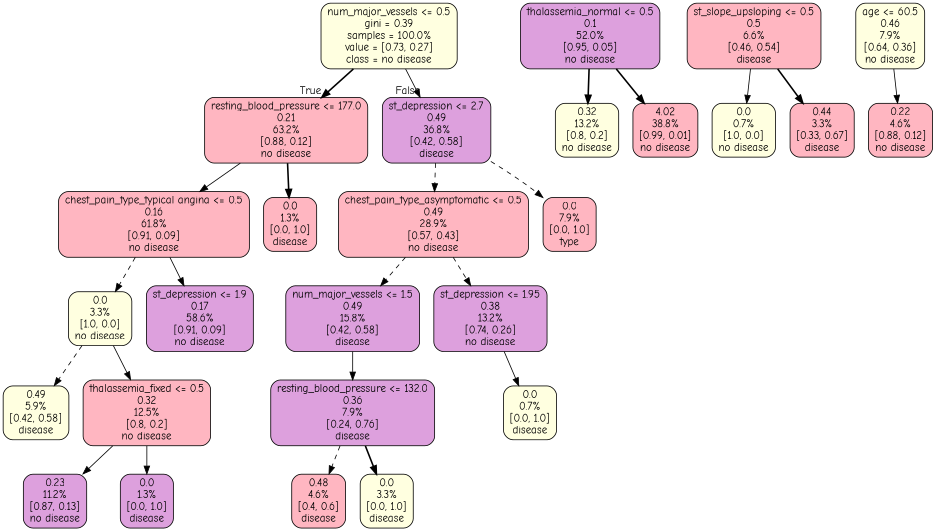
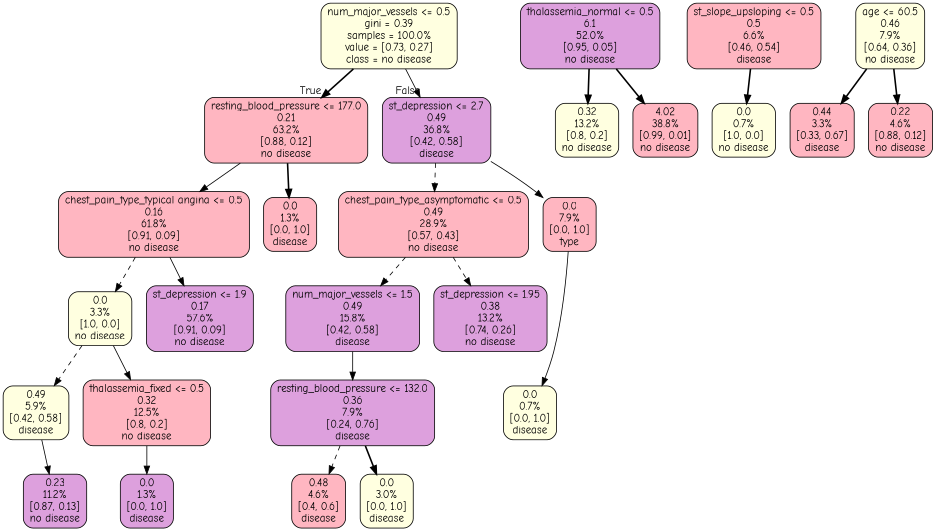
  digraph {
    fontname="Comic Neue"
    node [color=black fillcolor=lightpink fontname="Comic Neue" shape=box style="filled, rounded"]
    edge [fontname="Comic Neue" style=solid]
    n1 [fillcolor=lightyellow label="num_major_vessels <= 0.5\ngini = 0.39\nsamples = 100.0%\nvalue = [0.73, 0.27]\nclass = no disease"]
    n2 [label="resting_blood_pressure <= 177.0\n0.21\n63.2%\n[0.88, 0.12]\nno disease"]
    n3 [fillcolor=plum label="st_depression <= 2.7\n0.49\n36.8%\n[0.42, 0.58]\ndisease"]
    n4 [label="chest_pain_type_typical angina <= 0.5\n0.16\n61.8%\n[0.91, 0.09]\nno disease"]
    n5 [label="0.0\n1.3%\n[0.0, 1.0]\ndisease"]
    n6 [label="chest_pain_type_asymptomatic <= 0.5\n0.49\n28.9%\n[0.57, 0.43]\nno disease"]
    n7 [label="0.0\n7.9%\n[0.0, 1.0]\ntype"]
-   n8 [fillcolor=plum label="st_depression <= 1.9\n0.17\n58.6%\n[0.91, 0.09]\nno disease"]
+   n8 [fillcolor=plum label="st_depression <= 1.9\n0.17\n57.6%\n[0.91, 0.09]\nno disease"]
    n9 [fillcolor=lightyellow label="0.0\n3.3%\n[1.0, 0.0]\nno disease"]
    n10 [fillcolor=lightyellow label="0.49\n5.9%\n[0.42, 0.58]\ndisease"]
    n11 [label="thalassemia_fixed <= 0.5\n0.32\n12.5%\n[0.8, 0.2]\nno disease"]
-   n12 [fillcolor=plum label="thalassemia_normal <= 0.5\n0.1\n52.0%\n[0.95, 0.05]\nno disease"]
+   n12 [fillcolor=plum label="thalassemia_normal <= 0.5\n6.1\n52.0%\n[0.95, 0.05]\nno disease"]
    n13 [fillcolor=lightyellow label="0.32\n13.2%\n[0.8, 0.2]\nno disease"]
    n14 [label="4.02\n38.8%\n[0.99, 0.01]\nno disease"]
    n15 [label="st_slope_upsloping <= 0.5\n0.5\n6.6%\n[0.46, 0.54]\ndisease"]
    n16 [fillcolor=lightyellow label="0.0\n0.7%\n[1.0, 0.0]\nno disease"]
    n17 [fillcolor=plum label="st_depression <= 1.95\n0.38\n13.2%\n[0.74, 0.26]\nno disease"]
    n18 [fillcolor=plum label="num_major_vessels <= 1.5\n0.49\n15.8%\n[0.42, 0.58]\ndisease"]
    n19 [fillcolor=lightyellow label="0.0\n0.7%\n[0.0, 1.0]\ndisease"]
    n20 [fillcolor=plum label="resting_blood_pressure <= 132.0\n0.36\n7.9%\n[0.24, 0.76]\ndisease"]
    n21 [fillcolor=plum label="0.23\n11.2%\n[0.87, 0.13]\nno disease"]
    n22 [fillcolor=plum label="0.0\n1.3%\n[0.0, 1.0]\ndisease"]
    n23 [fillcolor=lightyellow label="age <= 60.5\n0.46\n7.9%\n[0.64, 0.36]\nno disease"]
    n24 [label="0.22\n4.6%\n[0.88, 0.12]\nno disease"]
    n25 [label="0.44\n3.3%\n[0.33, 0.67]\ndisease"]
    n26 [label="0.48\n4.6%\n[0.4, 0.6]\ndisease"]
-   n27 [fillcolor=lightyellow label="0.0\n3.3%\n[0.0, 1.0]\ndisease"]
+   n27 [fillcolor=lightyellow label="0.0\n3.0%\n[0.0, 1.0]\ndisease"]
    n1 -> n2 [headlabel=True labelangle=45 labeldistance=2.5 style=bold]
    n1 -> n3 [headlabel=False labelangle=-45 labeldistance=2.5]
    n2 -> n4
    n2 -> n5 [style=bold]
    n3 -> n6 [style=dashed]
-   n3 -> n7 [style=dashed]
+   n3 -> n7
    n4 -> n8
    n4 -> n9 [style=dashed]
    n6 -> n17 [style=dashed]
    n6 -> n18 [style=dashed]
    n9 -> n10 [style=dashed]
    n9 -> n11
-   n11 -> n21
+   n10 -> n21
    n11 -> n22
    n12 -> n13 [style=bold]
    n12 -> n14 [style=bold]
-   n15 -> n16
-   n17 -> n19
+   n15 -> n16 [style=bold]
+   n7 -> n19
    n18 -> n20
    n20 -> n26 [style=dashed]
    n20 -> n27 [style=bold]
-   n23 -> n24
-   n15 -> n25 [style=bold]
+   n23 -> n24 [style=bold]
+   n23 -> n25 [style=bold]
  }
